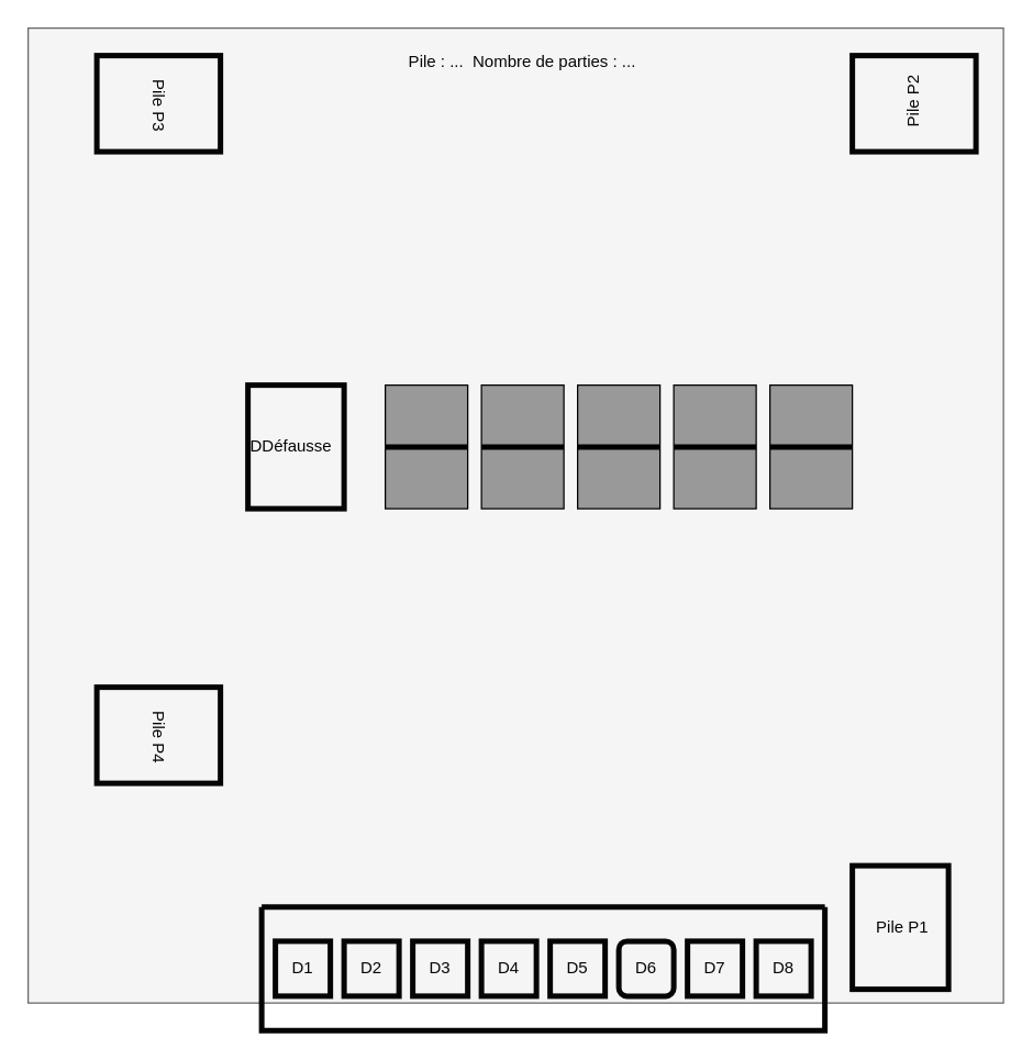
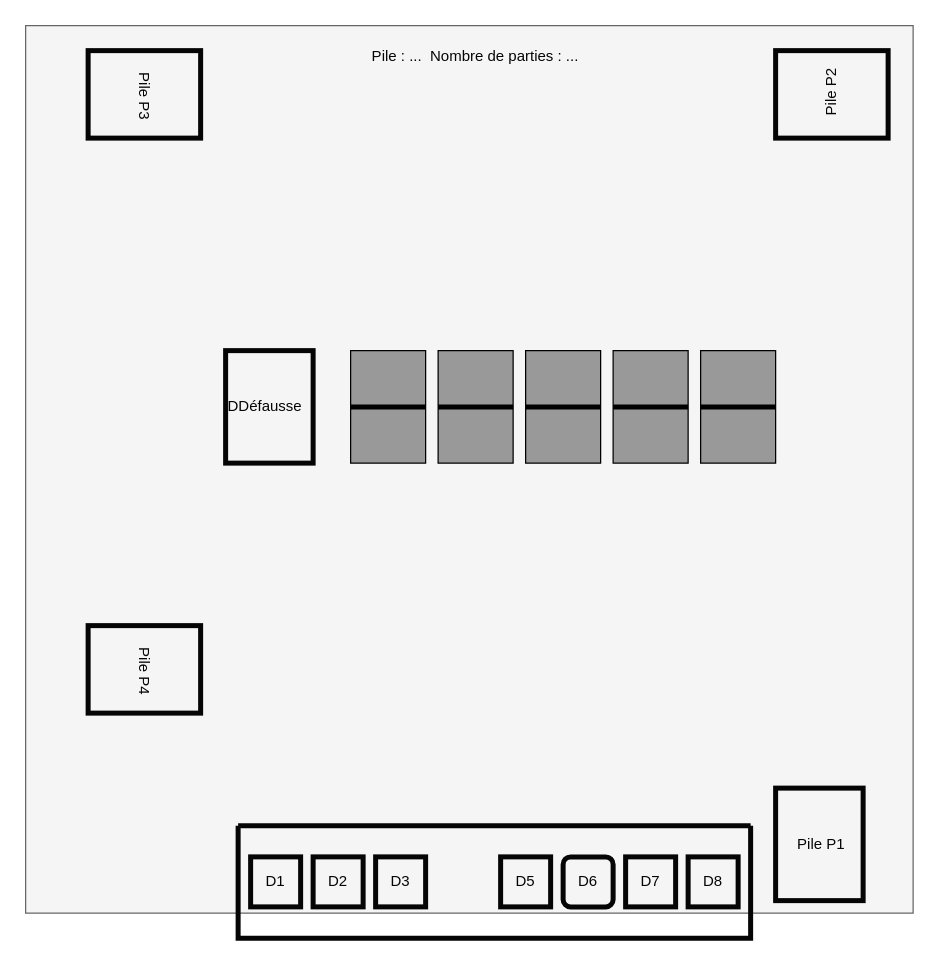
  <mxCell id="0" />
  <mxCell id="1" parent="0" />
  <mxCell id="2" value="" style="whiteSpace=wrap;html=1;aspect=fixed;fillColor=#f5f5f5;fontColor=#333333;strokeColor=#666666;" parent="1" vertex="1"><mxGeometry x="20" y="20" width="710" height="710" as="geometry" /></mxCell>
  <mxCell id="3" value="" style="swimlane;startSize=0;fillColor=none;strokeWidth=4;strokeColor=#050505;" parent="1" vertex="1"><mxGeometry x="190" y="660" width="410" height="90" as="geometry" /></mxCell>
  <mxCell id="4" value="" style="group" parent="3" vertex="1" connectable="0"><mxGeometry x="10" y="25" width="390" height="40" as="geometry" /></mxCell>
  <mxCell id="5" value="D1" style="whiteSpace=wrap;html=1;aspect=fixed;strokeColor=#050505;strokeWidth=4;fontColor=#050505;fillColor=none;" parent="4" vertex="1"><mxGeometry width="40" height="40" as="geometry" /></mxCell>
  <mxCell id="6" value="D3" style="whiteSpace=wrap;html=1;aspect=fixed;strokeColor=#050505;strokeWidth=4;fontColor=#050505;fillColor=none;" parent="4" vertex="1"><mxGeometry x="100" width="40" height="40" as="geometry" /></mxCell>
  <mxCell id="7" value="D5" style="whiteSpace=wrap;html=1;aspect=fixed;strokeColor=#050505;strokeWidth=4;fontColor=#050505;fillColor=none;" parent="4" vertex="1"><mxGeometry x="200" width="40" height="40" as="geometry" /></mxCell>
  <mxCell id="8" value="D2" style="whiteSpace=wrap;html=1;aspect=fixed;strokeColor=#050505;strokeWidth=4;fontColor=#050505;fillColor=none;" parent="4" vertex="1"><mxGeometry x="50" width="40" height="40" as="geometry" /></mxCell>
- <mxCell id="9" value="D4" style="whiteSpace=wrap;html=1;aspect=fixed;strokeColor=#050505;strokeWidth=4;fontColor=#050505;fillColor=none;" parent="4" vertex="1"><mxGeometry x="150" width="40" height="40" as="geometry" /></mxCell>
  <mxCell id="10" value="D6" style="whiteSpace=wrap;html=1;aspect=fixed;strokeColor=#050505;strokeWidth=4;fontColor=#050505;fillColor=none;rounded=1;" parent="4" vertex="1"><mxGeometry x="250" width="40" height="40" as="geometry" /></mxCell>
  <mxCell id="11" value="D7" style="whiteSpace=wrap;html=1;aspect=fixed;strokeColor=#050505;strokeWidth=4;fontColor=#050505;fillColor=none;" parent="4" vertex="1"><mxGeometry x="300" width="40" height="40" as="geometry" /></mxCell>
  <mxCell id="12" value="D8" style="whiteSpace=wrap;html=1;aspect=fixed;strokeColor=#050505;strokeWidth=4;fontColor=#050505;fillColor=none;" parent="4" vertex="1"><mxGeometry x="350" width="40" height="40" as="geometry" /></mxCell>
  <mxCell id="13" value="&lt;font color=&quot;#050505&quot;&gt;&amp;nbsp;Pile P1&lt;/font&gt;" style="rounded=0;whiteSpace=wrap;html=1;strokeColor=#050505;strokeWidth=4;fillColor=none;align=center;" parent="1" vertex="1"><mxGeometry x="620" y="630" width="70" height="90" as="geometry" /></mxCell>
  <mxCell id="14" value="&lt;font color=&quot;#050505&quot;&gt;&amp;nbsp;Pile P2&lt;/font&gt;" style="rounded=0;whiteSpace=wrap;html=1;strokeColor=#050505;strokeWidth=4;fillColor=none;align=center;rotation=-90;" parent="1" vertex="1"><mxGeometry x="630" y="30" width="70" height="90" as="geometry" /></mxCell>
  <mxCell id="15" value="&lt;font color=&quot;#050505&quot;&gt;&amp;nbsp;Pile P3&lt;/font&gt;" style="rounded=0;whiteSpace=wrap;html=1;strokeColor=#050505;strokeWidth=4;fillColor=none;align=center;rotation=90;" parent="1" vertex="1"><mxGeometry x="80" y="30" width="70" height="90" as="geometry" /></mxCell>
  <mxCell id="16" value="&lt;font color=&quot;#050505&quot;&gt;&amp;nbsp;Pile P4&lt;/font&gt;" style="rounded=0;whiteSpace=wrap;html=1;strokeColor=#050505;strokeWidth=4;fillColor=none;align=center;rotation=90;" parent="1" vertex="1"><mxGeometry x="80" y="490" width="70" height="90" as="geometry" /></mxCell>
  <mxCell id="17" value="" style="group" parent="1" vertex="1" connectable="0"><mxGeometry x="180" y="280" width="440" height="90" as="geometry" /></mxCell>
  <mxCell id="18" value="" style="group" parent="17" vertex="1" connectable="0"><mxGeometry x="100" width="340" height="90" as="geometry" /></mxCell>
  <mxCell id="19" value="" style="group" parent="18" vertex="1" connectable="0"><mxGeometry x="70" width="60" height="90" as="geometry" /></mxCell>
  <mxCell id="20" value="" style="rounded=0;whiteSpace=wrap;html=1;fillColor=#999999;" parent="19" vertex="1"><mxGeometry width="60" height="90" as="geometry" /></mxCell>
  <mxCell id="21" value="" style="endArrow=none;html=1;entryX=1;entryY=0.5;entryDx=0;entryDy=0;exitX=0;exitY=0.5;exitDx=0;exitDy=0;strokeWidth=4;" parent="19" source="20" target="20" edge="1"><mxGeometry width="50" height="50" relative="1" as="geometry"><mxPoint x="80" y="200" as="sourcePoint" /><mxPoint x="130" y="150" as="targetPoint" /></mxGeometry></mxCell>
  <mxCell id="22" value="" style="group" parent="18" vertex="1" connectable="0"><mxGeometry x="140" width="60" height="90" as="geometry" /></mxCell>
  <mxCell id="23" value="" style="rounded=0;whiteSpace=wrap;html=1;fillColor=#999999;" parent="22" vertex="1"><mxGeometry width="60" height="90" as="geometry" /></mxCell>
  <mxCell id="24" value="" style="endArrow=none;html=1;entryX=1;entryY=0.5;entryDx=0;entryDy=0;exitX=0;exitY=0.5;exitDx=0;exitDy=0;strokeWidth=4;" parent="22" source="23" target="23" edge="1"><mxGeometry width="50" height="50" relative="1" as="geometry"><mxPoint x="80" y="200" as="sourcePoint" /><mxPoint x="130" y="150" as="targetPoint" /></mxGeometry></mxCell>
  <mxCell id="25" value="" style="group;fontStyle=1" parent="18" vertex="1" connectable="0"><mxGeometry x="210" width="60" height="90" as="geometry" /></mxCell>
  <mxCell id="26" value="" style="rounded=0;whiteSpace=wrap;html=1;fillColor=#999999;" parent="25" vertex="1"><mxGeometry width="60" height="90" as="geometry" /></mxCell>
  <mxCell id="27" value="" style="endArrow=none;html=1;entryX=1;entryY=0.5;entryDx=0;entryDy=0;exitX=0;exitY=0.5;exitDx=0;exitDy=0;strokeWidth=4;" parent="25" source="26" target="26" edge="1"><mxGeometry width="50" height="50" relative="1" as="geometry"><mxPoint x="80" y="200" as="sourcePoint" /><mxPoint x="130" y="150" as="targetPoint" /></mxGeometry></mxCell>
  <mxCell id="28" value="" style="group" parent="18" vertex="1" connectable="0"><mxGeometry width="60" height="90" as="geometry" /></mxCell>
  <mxCell id="29" value="" style="rounded=0;whiteSpace=wrap;html=1;fillColor=#999999;" parent="28" vertex="1"><mxGeometry width="60" height="90" as="geometry" /></mxCell>
  <mxCell id="30" value="" style="endArrow=none;html=1;entryX=1;entryY=0.5;entryDx=0;entryDy=0;exitX=0;exitY=0.5;exitDx=0;exitDy=0;strokeWidth=4;" parent="28" source="29" target="29" edge="1"><mxGeometry width="50" height="50" relative="1" as="geometry"><mxPoint x="80" y="200" as="sourcePoint" /><mxPoint x="130" y="150" as="targetPoint" /></mxGeometry></mxCell>
  <mxCell id="31" value="" style="group" parent="18" vertex="1" connectable="0"><mxGeometry x="280" width="60" height="90" as="geometry" /></mxCell>
  <mxCell id="32" value="" style="rounded=0;whiteSpace=wrap;html=1;fillColor=#999999;" parent="31" vertex="1"><mxGeometry width="60" height="90" as="geometry" /></mxCell>
  <mxCell id="33" value="" style="endArrow=none;html=1;entryX=1;entryY=0.5;entryDx=0;entryDy=0;exitX=0;exitY=0.5;exitDx=0;exitDy=0;strokeWidth=4;" parent="31" source="32" target="32" edge="1"><mxGeometry width="50" height="50" relative="1" as="geometry"><mxPoint x="80" y="200" as="sourcePoint" /><mxPoint x="130" y="150" as="targetPoint" /></mxGeometry></mxCell>
  <mxCell id="34" value="D&lt;font color=&quot;#050505&quot;&gt;Défausse&amp;nbsp;&lt;/font&gt;" style="rounded=0;whiteSpace=wrap;html=1;strokeColor=#050505;strokeWidth=4;fillColor=none;align=left;" parent="17" vertex="1"><mxGeometry width="70" height="90" as="geometry" /></mxCell>
  <mxCell id="35" value="Pile : ...&amp;nbsp; Nombre de parties : ..." style="text;html=1;strokeColor=none;fillColor=none;align=center;verticalAlign=middle;whiteSpace=wrap;rounded=0;strokeWidth=4;fontColor=#050505;" parent="1" vertex="1"><mxGeometry x="260" y="30" width="240" height="30" as="geometry" /></mxCell>
